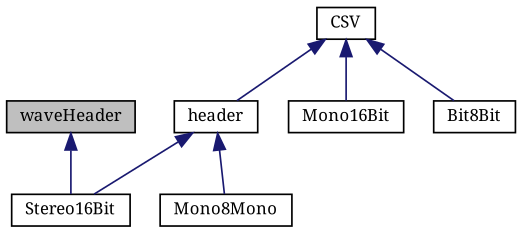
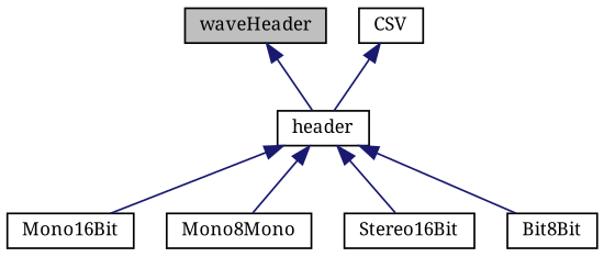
  digraph {
    fontname="Noto Serif"
    node [color=black fillcolor=white fontname="Noto Serif" fontsize=10 shape=record style=filled]
    edge [color=midnightblue dir=back fontname="Noto Serif" fontsize=10 labelfontname=Helvetica labelfontsize=10 style=solid]
    n1 [fillcolor=grey75 fontcolor=black height=0.2 label=waveHeader width=0.4]
    n2 [height=0.2 label=header width=0.4]
    n3 [height=0.2 label=Mono16Bit width=0.4]
    n4 [height=0.2 label=Mono8Mono width=0.4]
    n5 [height=0.2 label=Stereo16Bit width=0.4]
    n6 [height=0.2 label=Bit8Bit width=0.4]
    n7 [height=0.2 label=CSV width=0.4]
-   n1 -> n5
-   n7 -> n3
+   n1 -> n2
+   n2 -> n3
    n2 -> n4
    n2 -> n5
-   n7 -> n6
+   n2 -> n6
    n7 -> n2
  }
